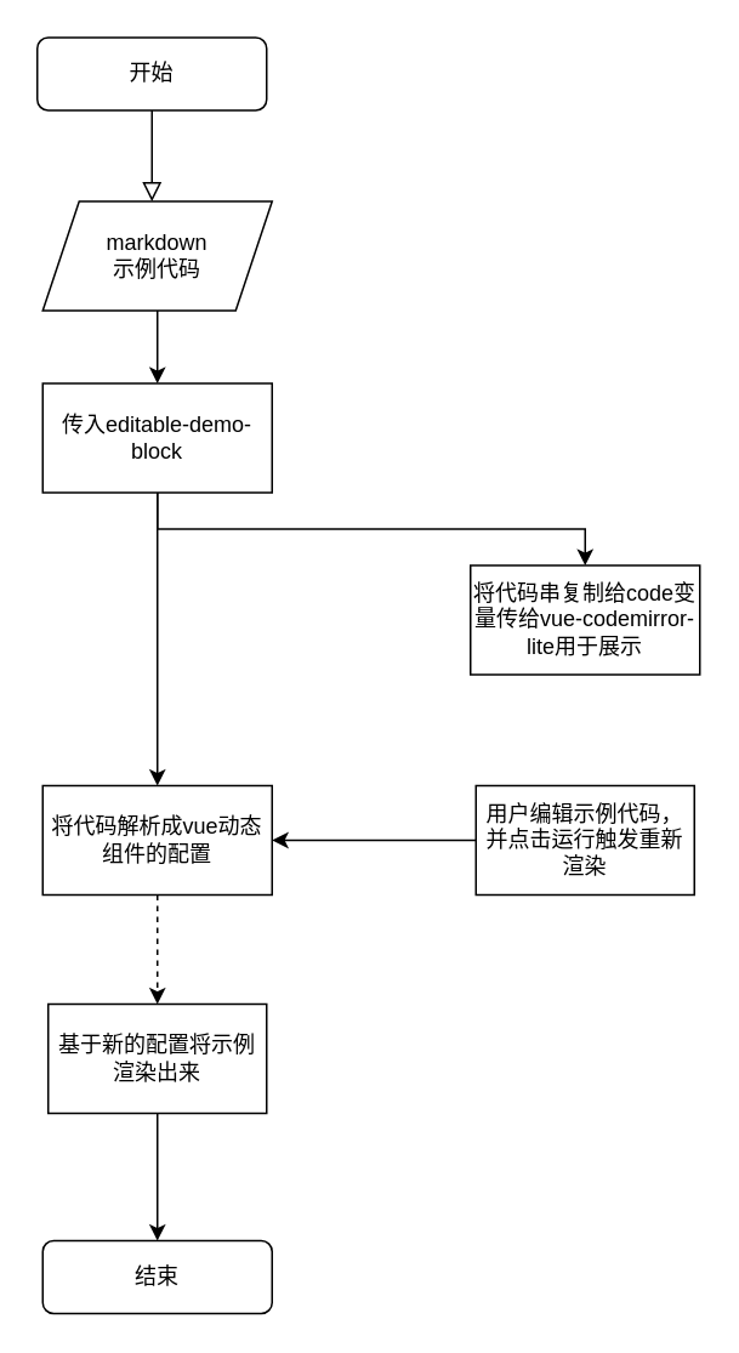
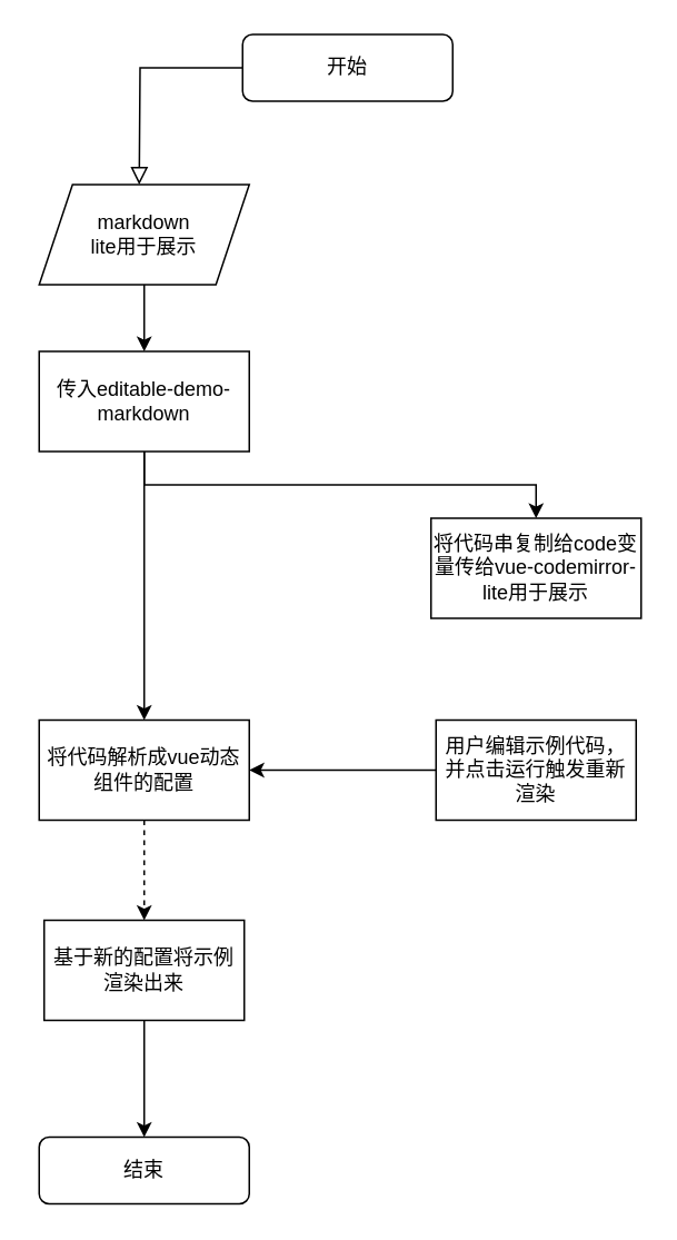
  <mxCell id="0" />
  <mxCell id="1" parent="0" />
  <mxCell id="2" value="" style="rounded=0;html=1;jettySize=auto;orthogonalLoop=1;fontSize=11;endArrow=block;endFill=0;endSize=8;strokeWidth=1;shadow=0;labelBackgroundColor=none;edgeStyle=orthogonalEdgeStyle;" parent="1" source="3" edge="1"><mxGeometry relative="1" as="geometry"><mxPoint x="83" y="110" as="targetPoint" /></mxGeometry></mxCell>
- <mxCell id="3" value="开始" style="rounded=1;whiteSpace=wrap;html=1;fontSize=12;glass=0;strokeWidth=1;shadow=0;" parent="1" vertex="1"><mxGeometry x="20" y="20" width="126" height="40" as="geometry" /></mxCell>
+ <mxCell id="3" value="开始" style="rounded=1;whiteSpace=wrap;html=1;fontSize=12;glass=0;strokeWidth=1;shadow=0;" parent="1" vertex="1"><mxGeometry x="145" y="20" width="126" height="40" as="geometry" /></mxCell>
  <mxCell id="4" value="结束" style="rounded=1;whiteSpace=wrap;html=1;fontSize=12;glass=0;strokeWidth=1;shadow=0;" parent="1" vertex="1"><mxGeometry x="23" y="681" width="126" height="40" as="geometry" /></mxCell>
  <mxCell id="5" value="" style="edgeStyle=orthogonalEdgeStyle;rounded=0;orthogonalLoop=1;jettySize=auto;html=1;" edge="1" parent="1" source="6" target="8"><mxGeometry relative="1" as="geometry" /></mxCell>
- <mxCell id="6" value="markdown&lt;br&gt;示例代码" style="shape=parallelogram;perimeter=parallelogramPerimeter;whiteSpace=wrap;html=1;fixedSize=1;" vertex="1" parent="1"><mxGeometry x="23" y="110" width="126" height="60" as="geometry" /></mxCell>
+ <mxCell id="6" value="markdown&lt;br&gt;lite用于展示" style="shape=parallelogram;perimeter=parallelogramPerimeter;whiteSpace=wrap;html=1;fixedSize=1;" vertex="1" parent="1"><mxGeometry x="23" y="110" width="126" height="60" as="geometry" /></mxCell>
  <mxCell id="7" value="" style="edgeStyle=orthogonalEdgeStyle;rounded=0;orthogonalLoop=1;jettySize=auto;html=1;" edge="1" parent="1" source="8" target="10"><mxGeometry relative="1" as="geometry" /></mxCell>
- <mxCell id="8" value="传入editable-demo-block" style="rounded=0;whiteSpace=wrap;html=1;" vertex="1" parent="1"><mxGeometry x="23" y="210" width="126" height="60" as="geometry" /></mxCell>
+ <mxCell id="8" value="传入editable-demo-markdown" style="rounded=0;whiteSpace=wrap;html=1;" vertex="1" parent="1"><mxGeometry x="23" y="210" width="126" height="60" as="geometry" /></mxCell>
  <mxCell id="9" value="" style="edgeStyle=orthogonalEdgeStyle;rounded=0;orthogonalLoop=1;jettySize=auto;html=1;dashed=1;" edge="1" parent="1" source="10" target="14"><mxGeometry relative="1" as="geometry" /></mxCell>
  <mxCell id="10" value="将代码解析成vue动态组件的配置" style="rounded=0;whiteSpace=wrap;html=1;" vertex="1" parent="1"><mxGeometry x="23" y="431" width="126" height="60" as="geometry" /></mxCell>
  <mxCell id="11" value="将代码串复制给code变量传给vue-codemirror-lite用于展示" style="rounded=0;whiteSpace=wrap;html=1;" vertex="1" parent="1"><mxGeometry x="258" y="310" width="126" height="60" as="geometry" /></mxCell>
  <mxCell id="12" value="" style="edgeStyle=orthogonalEdgeStyle;rounded=0;orthogonalLoop=1;jettySize=auto;html=1;entryX=0.5;entryY=0;entryDx=0;entryDy=0;exitX=0.5;exitY=1;exitDx=0;exitDy=0;" edge="1" parent="1" source="8" target="11"><mxGeometry relative="1" as="geometry"><mxPoint x="383" y="280" as="sourcePoint" /><mxPoint x="273" y="320" as="targetPoint" /></mxGeometry></mxCell>
  <mxCell id="13" value="" style="edgeStyle=orthogonalEdgeStyle;rounded=0;orthogonalLoop=1;jettySize=auto;html=1;" edge="1" parent="1" source="14" target="4"><mxGeometry relative="1" as="geometry" /></mxCell>
  <mxCell id="14" value="基于新的配置将示例渲染出来" style="rounded=0;whiteSpace=wrap;html=1;" vertex="1" parent="1"><mxGeometry x="26" y="551" width="120" height="60" as="geometry" /></mxCell>
  <mxCell id="15" value="" style="edgeStyle=orthogonalEdgeStyle;rounded=0;orthogonalLoop=1;jettySize=auto;html=1;" edge="1" parent="1" source="16" target="10"><mxGeometry relative="1" as="geometry" /></mxCell>
  <mxCell id="16" value="用户编辑示例代码，并点击运行触发重新渲染" style="rounded=0;whiteSpace=wrap;html=1;" vertex="1" parent="1"><mxGeometry x="261" y="431" width="120" height="60" as="geometry" /></mxCell>
